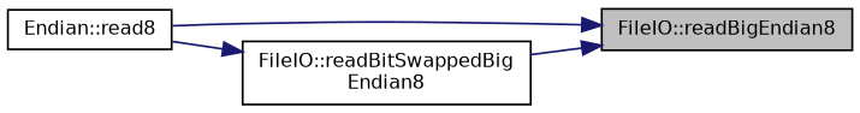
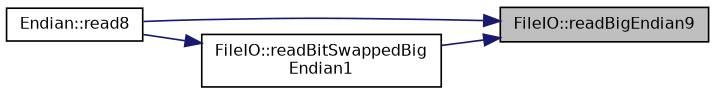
  digraph {
    fontname="DejaVu Sans"
    rankdir=RL
    node [color=black fillcolor=white fontname="DejaVu Sans" fontsize=10 shape=record style=filled]
    edge [color=midnightblue dir=back fontname="DejaVu Sans" fontsize=10 labelfontname=Helvetica labelfontsize=10 style=solid]
-   n1 [fillcolor=grey75 fontcolor=black height=0.2 label="FileIO::readBigEndian8" width=0.4]
+   n1 [fillcolor=grey75 fontcolor=black height=0.2 label="FileIO::readBigEndian9" width=0.4]
    n2 [height=0.2 label="Endian::read8" width=0.4]
-   n3 [height=0.2 label="FileIO::readBitSwappedBig\lEndian8" width=0.4]
+   n3 [height=0.2 label="FileIO::readBitSwappedBig\lEndian1" width=0.4]
    n1 -> n2
    n1 -> n3
    n3 -> n2
  }
